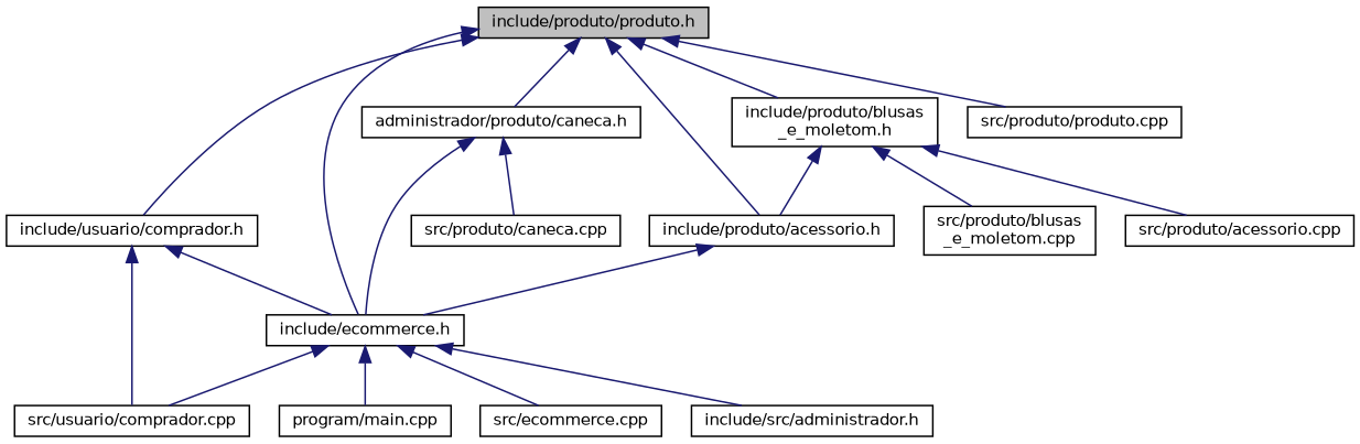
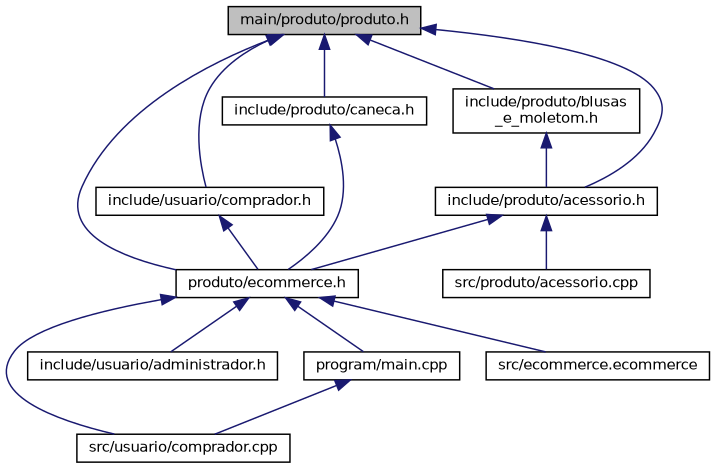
  digraph {
    fontname="DejaVu Sans"
    node [color=black fillcolor=white fontname="DejaVu Sans" fontsize=10 shape=record style=filled]
    edge [color=midnightblue dir=back fontname="DejaVu Sans" fontsize=10 labelfontname=Helvetica labelfontsize=10 style=solid]
-   n1 [fillcolor=grey75 fontcolor=black height=0.2 label="include/produto/produto.h" width=0.4]
+   n1 [fillcolor=grey75 fontcolor=black height=0.2 label="main/produto/produto.h" width=0.4]
    n2 [height=0.2 label="include/usuario/comprador.h" width=0.4]
-   n3 [height=0.2 label="include/ecommerce.h" width=0.4]
+   n3 [height=0.2 label="produto/ecommerce.h" width=0.4]
    n4 [height=0.2 label="include/produto/acessorio.h" width=0.4]
-   n5 [height=0.2 label="administrador/produto/caneca.h" width=0.4]
+   n5 [height=0.2 label="include/produto/caneca.h" width=0.4]
    n6 [height=0.2 label="include/produto/blusas\l_e_moletom.h" width=0.4]
-   n7 [height=0.2 label="src/produto/produto.cpp" width=0.4]
    n8 [height=0.2 label="src/usuario/comprador.cpp" width=0.4]
-   n9 [height=0.2 label="include/src/administrador.h" width=0.4]
+   n9 [height=0.2 label="include/usuario/administrador.h" width=0.4]
    n10 [height=0.2 label="program/main.cpp" width=0.4]
-   n11 [height=0.2 label="src/ecommerce.cpp" width=0.4]
+   n11 [height=0.2 label="src/ecommerce.ecommerce" width=0.4]
    n12 [height=0.2 label="src/produto/acessorio.cpp" width=0.4]
-   n13 [height=0.2 label="src/produto/caneca.cpp" width=0.4]
-   n14 [height=0.2 label="src/produto/blusas\l_e_moletom.cpp" width=0.4]
    n1 -> n2
    n1 -> n3
    n1 -> n4
    n1 -> n5
    n1 -> n6
-   n1 -> n7
    n2 -> n3
-   n2 -> n8
+   n10 -> n8
    n3 -> n8
    n3 -> n9
    n3 -> n10
    n3 -> n11
    n4 -> n3
-   n6 -> n12
+   n4 -> n12
    n5 -> n3
-   n5 -> n13
    n6 -> n4
-   n6 -> n14
  }
